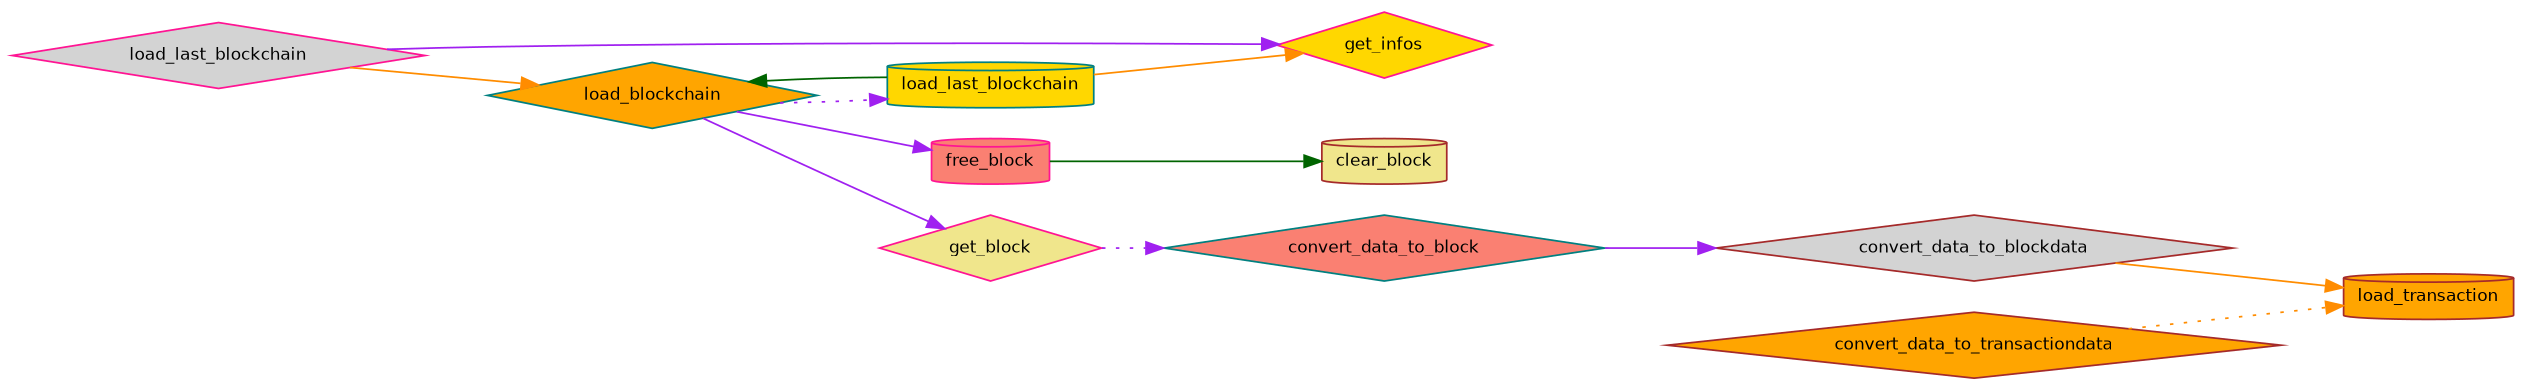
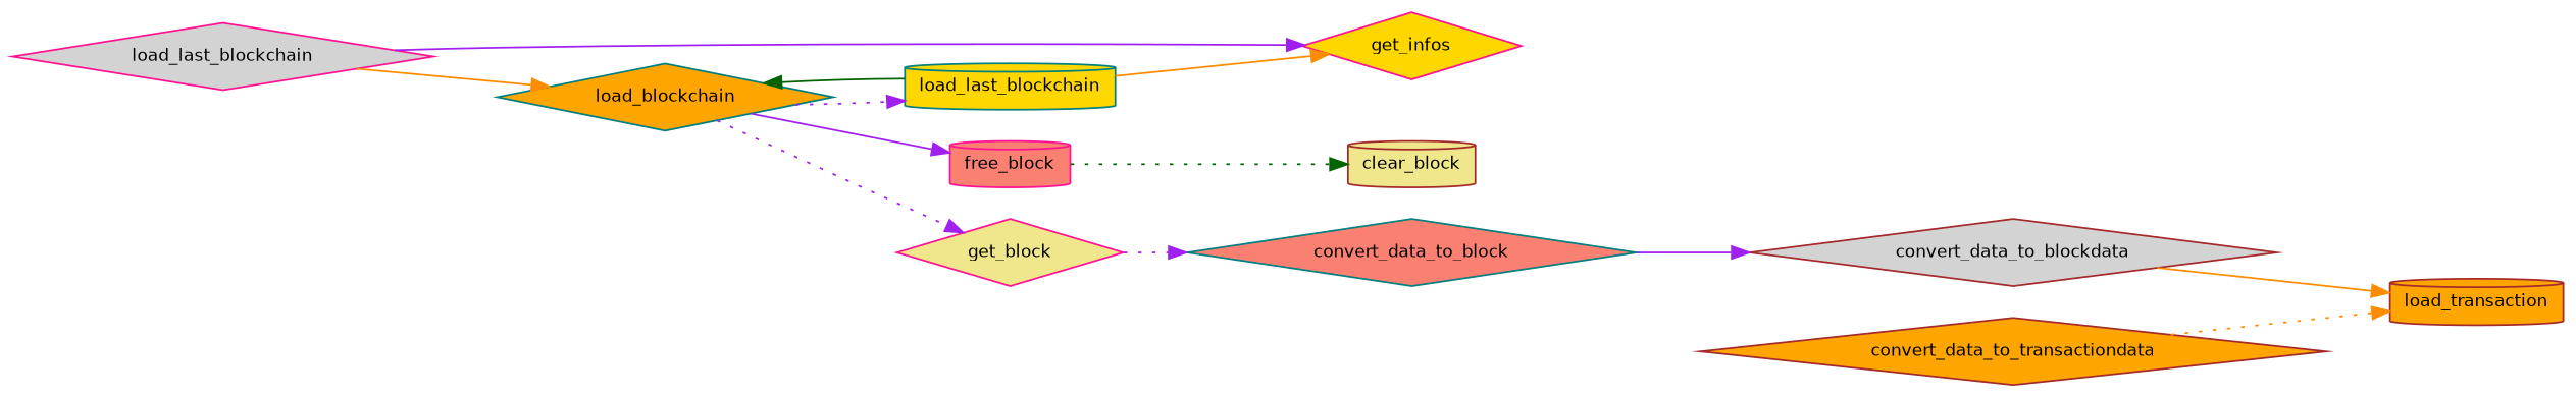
  digraph {
    rankdir=LR
    node [color=deeppink fillcolor=orange fontname=Helvetica fontsize=10 shape=diamond style=filled]
    edge [color=purple fontname=Helvetica fontsize=10 labelfontname=Helvetica labelfontsize=10 style=solid]
    n1 [fillcolor=lightgrey fontcolor=black height=0.2 label=load_last_blockchain width=0.4]
    n2 [fillcolor=gold height=0.2 label=get_infos width=0.4]
    n3 [color=teal height=0.2 label=load_blockchain width=0.4]
    n4 [fillcolor=salmon height=0.2 label=free_block shape=cylinder width=0.4]
    n5 [fillcolor=khaki height=0.2 label=get_block width=0.4]
    n6 [color=teal fillcolor=gold height=0.2 label=load_last_blockchain shape=cylinder width=0.4]
    n7 [color=brown fillcolor=khaki height=0.2 label=clear_block shape=cylinder width=0.4]
    n8 [color=teal fillcolor=salmon height=0.2 label=convert_data_to_block width=0.4]
    n9 [color=brown fillcolor=lightgrey height=0.2 label=convert_data_to_blockdata width=0.4]
    n10 [color=brown height=0.2 label=load_transaction shape=cylinder width=0.4]
    n11 [color=brown height=0.2 label=convert_data_to_transactiondata width=0.4]
    n1 -> n2
    n1 -> n3 [color=darkorange]
    n3 -> n4
-   n3 -> n5
+   n3 -> n5 [style=dotted]
    n3 -> n6 [style=dotted]
-   n4 -> n7 [color=darkgreen]
+   n4 -> n7 [color=darkgreen style=dotted]
    n5 -> n8 [style=dotted]
    n6 -> n2 [color=darkorange]
    n6 -> n3 [color=darkgreen]
    n8 -> n9
    n9 -> n10 [color=darkorange]
    n11 -> n10 [color=darkorange style=dotted]
  }
